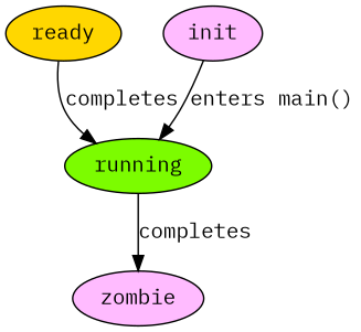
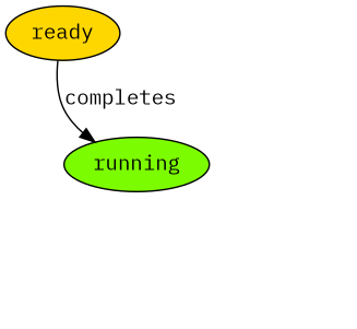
  digraph {
    fontname="IBM Plex Mono"
    node [fillcolor=plum1 fontname="IBM Plex Mono" style=filled]
    edge [fontname="IBM Plex Mono"]
    running [fillcolor=lawngreen]
-   zombie
    ready [fillcolor=gold]
-   init
-   running -> zombie [label=completes]
    ready -> running [label=completes]
-   init -> running [label="enters main()"]
  }
